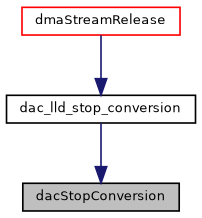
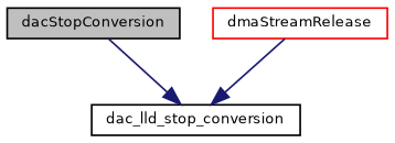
  digraph {
    rankdir=TB
    node [color=black fontname=Helvetica fontsize=8 shape=record]
    edge [color=midnightblue fontname=Helvetica fontsize=8 labelfontname=Helvetica labelfontsize=8 style=solid]
    n1 [fillcolor=grey75 fontcolor=black height=0.2 label=dacStopConversion style=filled width=0.4]
    n2 [height=0.2 label=dac_lld_stop_conversion width=0.4]
    n3 [color=red height=0.2 label=dmaStreamRelease width=0.4]
-   n2 -> n1
+   n1 -> n2
    n3 -> n2
  }
